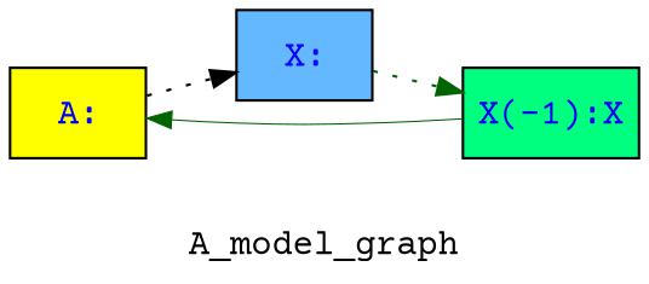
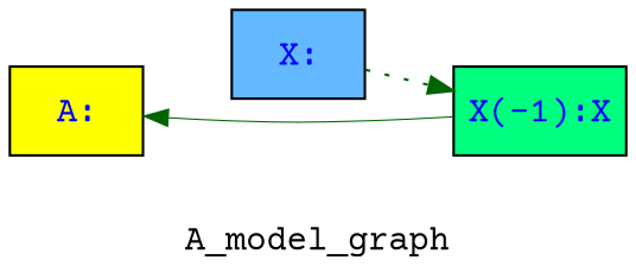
  digraph {
    fontname="Courier Prime"
    label=A_model_graph
    rankdir=LR
    node [fontcolor=blue fontname="Courier Prime" margin=0.025 shape=box style=filled]
    edge [color=darkgreen fontname="Courier Prime" penwidth=1.0 style=dotted]
    n1 [fillcolor=yellow label=<<TABLE BORDER='0' CELLBORDER = '0' style = "filled"  > <TR><TD tooltip="A&#10;Exogen">A:</TD></TR> </TABLE>>]
    n2 [fillcolor=steelblue1 label=<<TABLE BORDER='0' CELLBORDER = '0' style = "filled"  > <TR><TD tooltip="X&#10;FRML &lt;&gt; X = X(-1) + A &#36;">X:</TD></TR> </TABLE>>]
    n3 [fillcolor=springgreen label=<<TABLE BORDER='0' CELLBORDER = '0' style = "filled"  > <TR><TD tooltip="X&#10;FRML &lt;&gt; X = X(-1) + A &#36;">X(-1):X</TD></TR> </TABLE>>]
    subgraph sub_1 {
      n1
      n2
      n3
    }
-   n1 -> n2 [color=black]
    n2 -> n3
    n3 -> n1 [penwidth=0.5 style=solid]
  }
